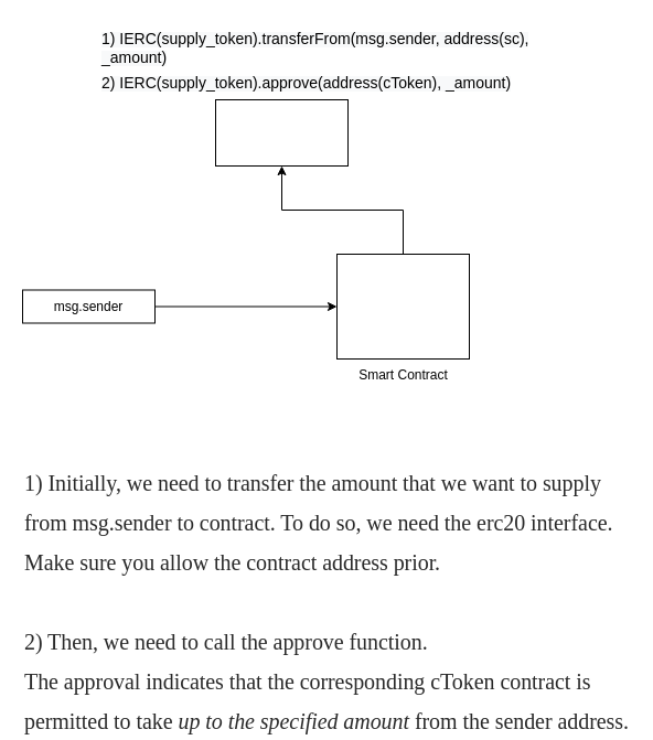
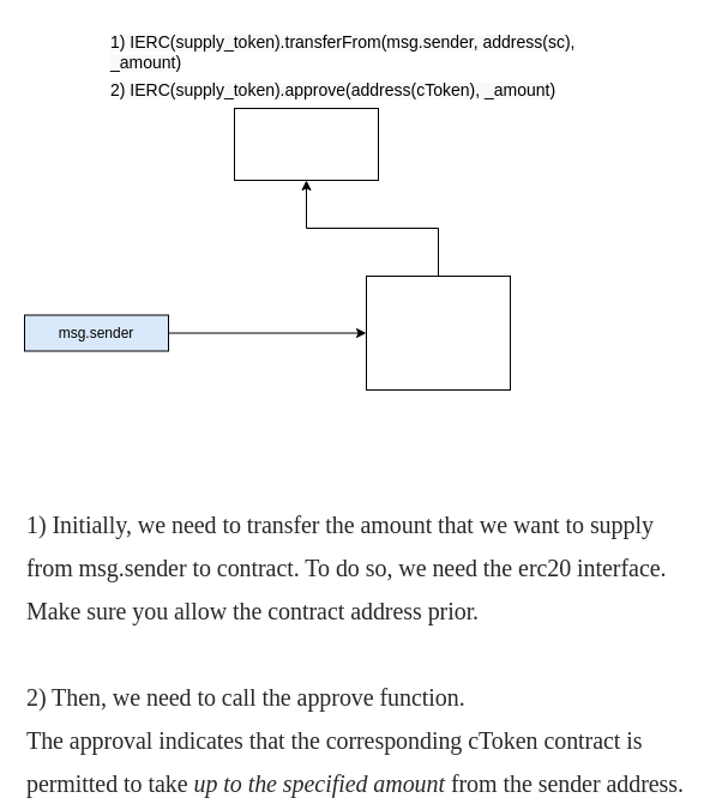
  <mxCell id="0" />
  <mxCell id="1" parent="0" />
  <mxCell id="2" value="" style="edgeStyle=orthogonalEdgeStyle;rounded=0;orthogonalLoop=1;jettySize=auto;html=1;" parent="1" source="3" target="5" edge="1"><mxGeometry relative="1" as="geometry" /></mxCell>
- <mxCell id="3" value="msg.sender" style="rounded=0;whiteSpace=wrap;html=1;" parent="1" vertex="1"><mxGeometry x="20" y="262.5" width="120" height="30" as="geometry" /></mxCell>
+ <mxCell id="3" value="msg.sender" style="rounded=0;whiteSpace=wrap;html=1;fillColor=#dae8fc;" parent="1" vertex="1"><mxGeometry x="20" y="262.5" width="120" height="30" as="geometry" /></mxCell>
  <mxCell id="4" value="" style="edgeStyle=orthogonalEdgeStyle;rounded=0;orthogonalLoop=1;jettySize=auto;html=1;" parent="1" source="5" target="7" edge="1"><mxGeometry relative="1" as="geometry" /></mxCell>
  <mxCell id="5" value="" style="whiteSpace=wrap;html=1;rounded=0;" parent="1" vertex="1"><mxGeometry x="305" y="230" width="120" height="95" as="geometry" /></mxCell>
- <mxCell id="6" value="Smart Contract" style="text;html=1;align=center;verticalAlign=middle;resizable=0;points=[];autosize=1;strokeColor=none;fillColor=none;" parent="1" vertex="1"><mxGeometry x="315" y="330" width="100" height="20" as="geometry" /></mxCell>
  <mxCell id="7" value="" style="whiteSpace=wrap;html=1;rounded=0;" parent="1" vertex="1"><mxGeometry x="195" y="90" width="120" height="60" as="geometry" /></mxCell>
  <mxCell id="8" value="&lt;span style=&quot;color: rgb(0 , 0 , 0) ; font-family: &amp;#34;helvetica&amp;#34; ; font-style: normal ; font-weight: 400 ; letter-spacing: normal ; text-align: center ; text-indent: 0px ; text-transform: none ; word-spacing: 0px ; background-color: rgb(248 , 249 , 250) ; display: inline ; float: none&quot;&gt;&lt;font style=&quot;font-size: 14px&quot;&gt;1) IERC(supply_token).transferFrom(msg.sender, address(sc), _amount)&lt;/font&gt;&lt;/span&gt;" style="text;whiteSpace=wrap;html=1;strokeWidth=3;" parent="1" vertex="1"><mxGeometry x="90" y="20" width="400" height="30" as="geometry" /></mxCell>
  <mxCell id="9" value="&lt;span style=&quot;color: rgb(0 , 0 , 0) ; font-family: &amp;#34;helvetica&amp;#34; ; font-style: normal ; font-weight: 400 ; letter-spacing: normal ; text-align: center ; text-indent: 0px ; text-transform: none ; word-spacing: 0px ; background-color: rgb(248 , 249 , 250) ; display: inline ; float: none&quot;&gt;&lt;font style=&quot;font-size: 14px&quot;&gt;2) IERC(supply_token).approve(address(cToken), _amount)&lt;/font&gt;&lt;/span&gt;" style="text;whiteSpace=wrap;html=1;" parent="1" vertex="1"><mxGeometry x="90" y="60" width="400" height="30" as="geometry" /></mxCell>
  <mxCell id="10" value="&lt;span style=&quot;color: rgb(41 , 41 , 41) ; font-family: &amp;quot;charter&amp;quot; , &amp;quot;georgia&amp;quot; , &amp;quot;cambria&amp;quot; , &amp;quot;times new roman&amp;quot; , &amp;quot;times&amp;quot; , serif ; font-size: 20px ; font-style: normal ; font-weight: 400 ; letter-spacing: -0.06px ; text-indent: 0px ; text-transform: none ; word-spacing: 0px ; background-color: rgb(255 , 255 , 255) ; display: inline ; float: none&quot;&gt;1) Initially, we need to transfer the amount that we want to supply from msg.sender to contract. To do so, we need the erc20 interface. Make sure you allow the contract address prior.&lt;br&gt;&amp;nbsp;&lt;br&gt;2) Then, we need to call the approve function.&amp;nbsp;&lt;br&gt;The approval indicates that the corresponding cToken contract is permitted to take&lt;span&gt;&amp;nbsp;&lt;/span&gt;&lt;/span&gt;&lt;em class=&quot;np&quot; style=&quot;box-sizing: inherit ; font-style: italic ; color: rgb(41 , 41 , 41) ; font-family: &amp;quot;charter&amp;quot; , &amp;quot;georgia&amp;quot; , &amp;quot;cambria&amp;quot; , &amp;quot;times new roman&amp;quot; , &amp;quot;times&amp;quot; , serif ; font-size: 20px ; font-weight: 400 ; letter-spacing: -0.06px ; text-indent: 0px ; text-transform: none ; word-spacing: 0px ; background-color: rgb(255 , 255 , 255)&quot;&gt;up to the specified amount&lt;span&gt;&amp;nbsp;&lt;/span&gt;&lt;/em&gt;&lt;span style=&quot;color: rgb(41 , 41 , 41) ; font-family: &amp;quot;charter&amp;quot; , &amp;quot;georgia&amp;quot; , &amp;quot;cambria&amp;quot; , &amp;quot;times new roman&amp;quot; , &amp;quot;times&amp;quot; , serif ; font-size: 20px ; font-style: normal ; font-weight: 400 ; letter-spacing: -0.06px ; text-indent: 0px ; text-transform: none ; word-spacing: 0px ; background-color: rgb(255 , 255 , 255) ; display: inline ; float: none&quot;&gt;from the sender address.&lt;/span&gt;" style="text;whiteSpace=wrap;html=1;fontSize=30;" parent="1" vertex="1"><mxGeometry x="20" y="410" width="550" height="130" as="geometry" /></mxCell>
